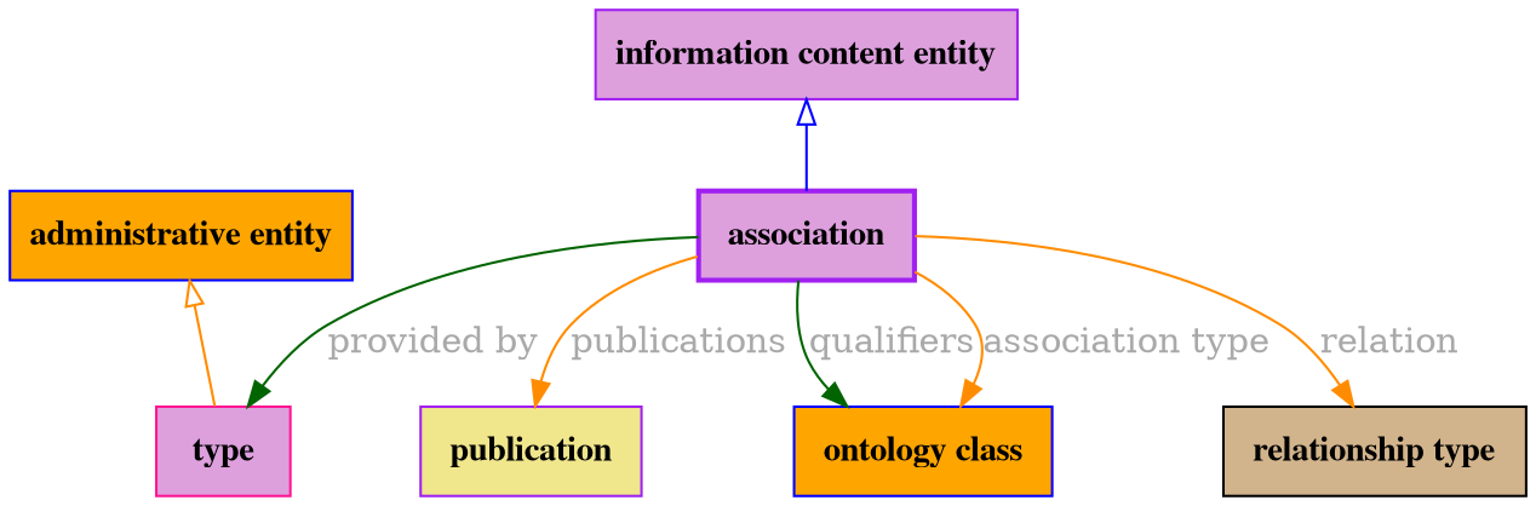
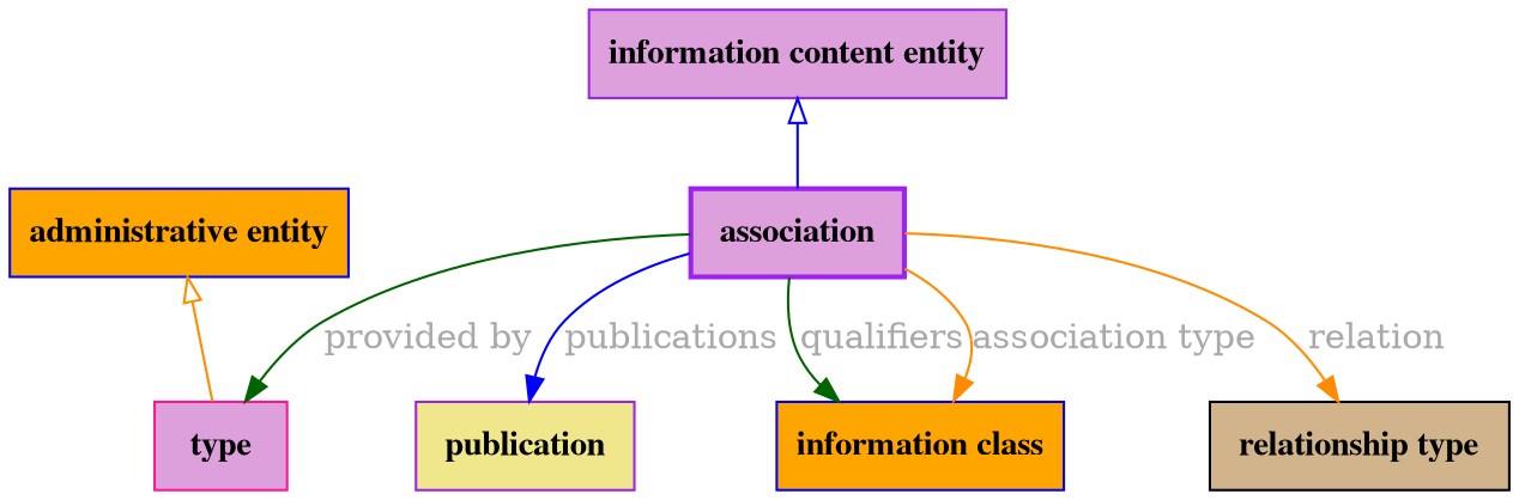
  digraph {
    fontsize=32
    penwidth=5
    node [color=purple fillcolor=plum fontname="times bold" shape=rectangle style="solid,filled"]
    edge [color=darkorange fontcolor=darkgray]
    n1 [label=" association " style="bold,filled"]
    n2 [color=deeppink label=type]
    n3 [fillcolor=khaki label=" publication "]
-   n4 [color=blue fillcolor=orange label=" ontology class "]
+   n4 [color=blue fillcolor=orange label="information class"]
    n5 [color=black fillcolor=tan label=" relationship type "]
    "information content entity" [style=filled]
    "administrative entity" [color=blue fillcolor=orange style=filled]
    n1 -> n2 [color=darkgreen label="provided by"]
-   n1 -> n3 [label=publications]
+   n1 -> n3 [color=blue label=publications]
    n1 -> n4 [color=darkgreen label=qualifiers]
    n1 -> n4 [label="association type"]
    n1 -> n5 [label=relation]
    "information content entity" -> n1 [arrowtail=onormal color=blue dir=back]
    "administrative entity" -> n2 [arrowtail=onormal dir=back]
  }
